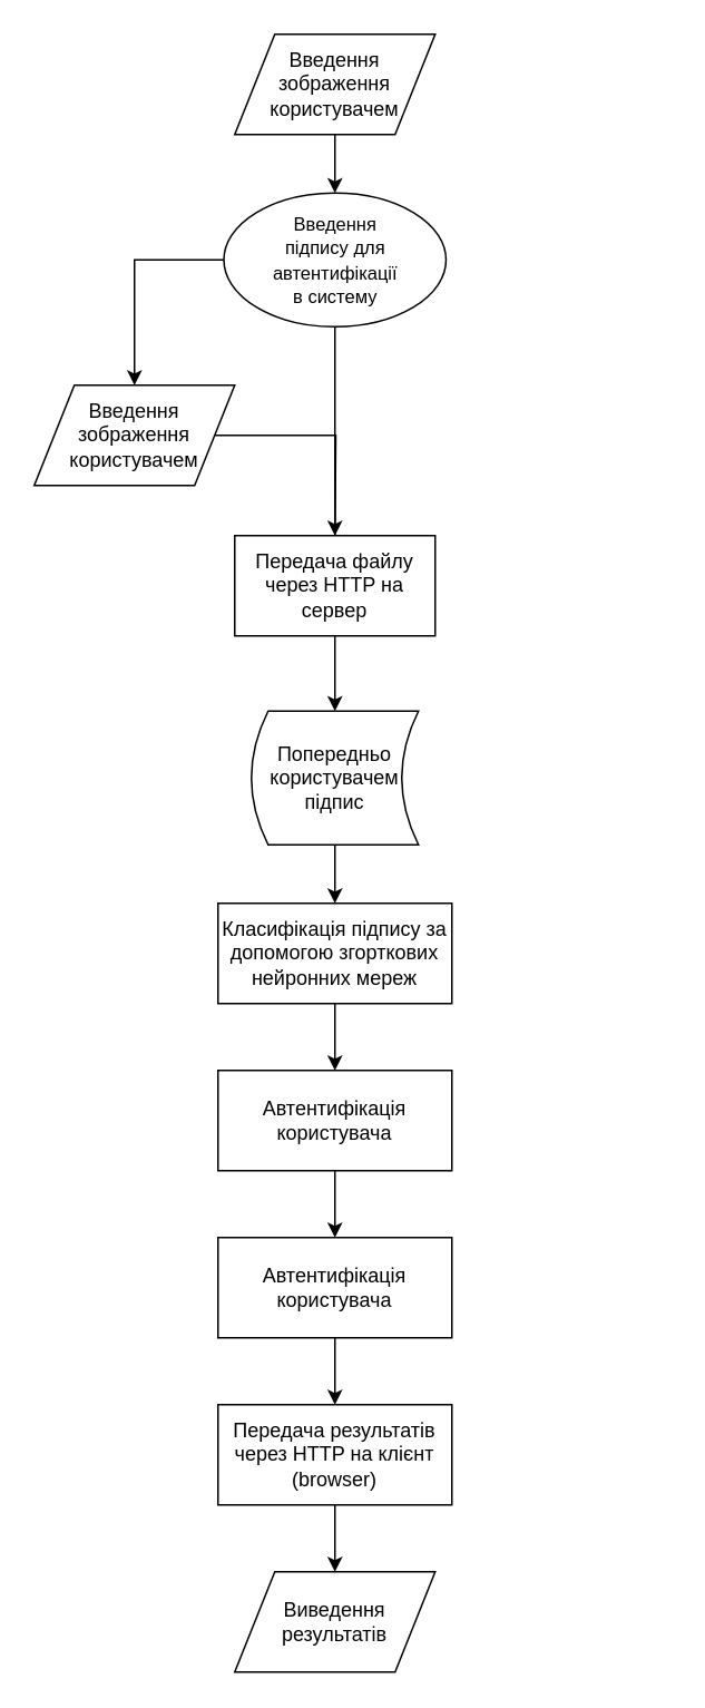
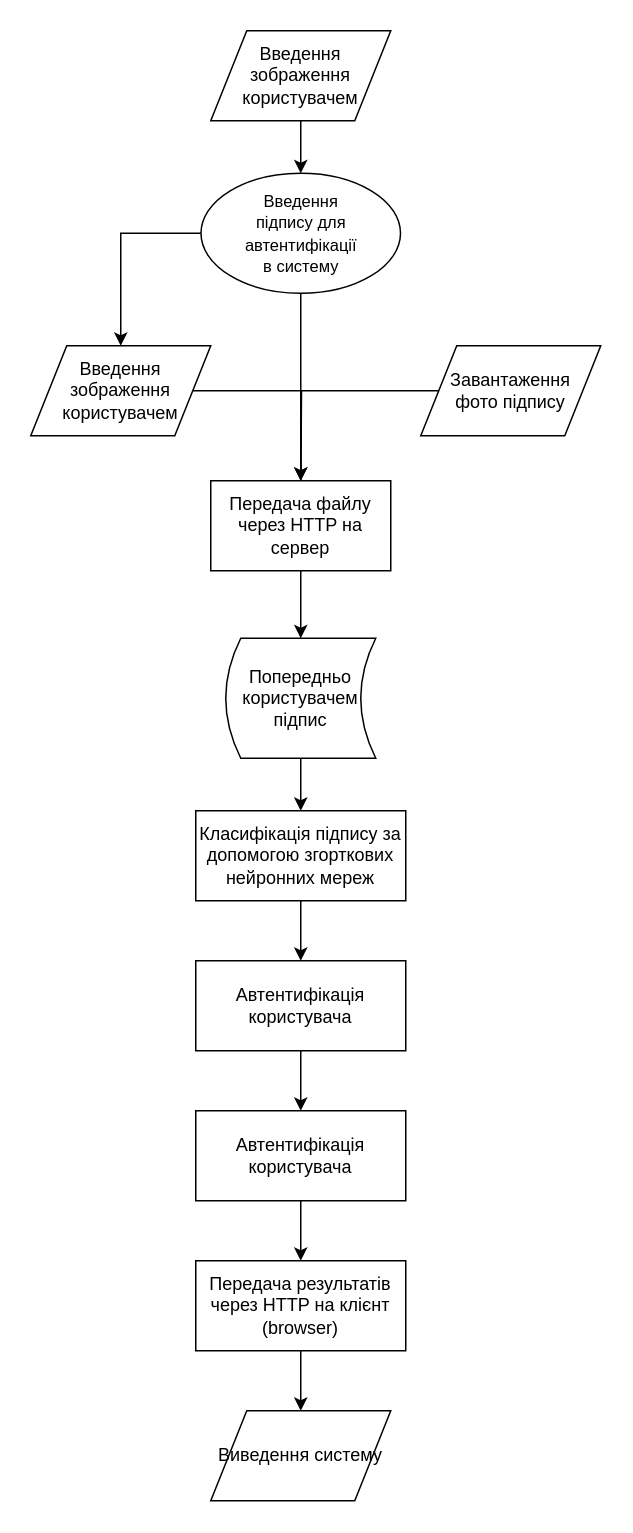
  <mxCell id="0" />
  <mxCell id="1" parent="0" />
  <mxCell id="2" style="edgeStyle=orthogonalEdgeStyle;rounded=0;orthogonalLoop=1;jettySize=auto;html=1;exitX=1;exitY=0.5;exitDx=0;exitDy=0;" parent="1" source="3" edge="1"><mxGeometry relative="1" as="geometry"><mxPoint x="200" y="330" as="targetPoint" /></mxGeometry></mxCell>
  <mxCell id="3" value="Введення зображення користувачем" style="shape=parallelogram;perimeter=parallelogramPerimeter;whiteSpace=wrap;html=1;" parent="1" vertex="1"><mxGeometry x="20" y="230" width="120" height="60" as="geometry" /></mxCell>
+ <mxCell id="4" style="edgeStyle=orthogonalEdgeStyle;rounded=0;orthogonalLoop=1;jettySize=auto;html=1;exitX=0;exitY=0.5;exitDx=0;exitDy=0;entryX=0.5;entryY=0;entryDx=0;entryDy=0;" parent="1" source="5" target="9" edge="1"><mxGeometry relative="1" as="geometry" /></mxCell>
+ <mxCell id="5" value="Завантаження&lt;br&gt;фото підпису" style="shape=parallelogram;perimeter=parallelogramPerimeter;whiteSpace=wrap;html=1;" parent="1" vertex="1"><mxGeometry x="280" y="230" width="120" height="60" as="geometry" /></mxCell>
  <mxCell id="6" style="edgeStyle=orthogonalEdgeStyle;rounded=0;orthogonalLoop=1;jettySize=auto;html=1;exitX=0.5;exitY=1;exitDx=0;exitDy=0;entryX=0.5;entryY=0;entryDx=0;entryDy=0;" parent="1" source="7" target="11" edge="1"><mxGeometry relative="1" as="geometry" /></mxCell>
  <mxCell id="7" value="Попередньо користувачем підпис" style="shape=dataStorage;whiteSpace=wrap;html=1;" parent="1" vertex="1"><mxGeometry x="150" y="425" width="100" height="80" as="geometry" /></mxCell>
  <mxCell id="8" style="edgeStyle=orthogonalEdgeStyle;rounded=0;orthogonalLoop=1;jettySize=auto;html=1;exitX=0.5;exitY=1;exitDx=0;exitDy=0;entryX=0.5;entryY=0;entryDx=0;entryDy=0;" parent="1" source="9" target="7" edge="1"><mxGeometry relative="1" as="geometry" /></mxCell>
  <mxCell id="9" value="Передача файлу через HTTP на сервер" style="rounded=0;whiteSpace=wrap;html=1;" parent="1" vertex="1"><mxGeometry x="140" y="320" width="120" height="60" as="geometry" /></mxCell>
  <mxCell id="10" value="" style="edgeStyle=orthogonalEdgeStyle;rounded=0;orthogonalLoop=1;jettySize=auto;html=1;" parent="1" source="11" target="13" edge="1"><mxGeometry relative="1" as="geometry" /></mxCell>
  <mxCell id="11" value="Класифікація підпису за допомогою згорткових нейронних мереж" style="rounded=0;whiteSpace=wrap;html=1;" parent="1" vertex="1"><mxGeometry x="130" y="540" width="140" height="60" as="geometry" /></mxCell>
  <mxCell id="12" value="" style="edgeStyle=orthogonalEdgeStyle;rounded=0;orthogonalLoop=1;jettySize=auto;html=1;" parent="1" source="13" target="15" edge="1"><mxGeometry relative="1" as="geometry" /></mxCell>
  <mxCell id="13" value="Автентифікація користувача" style="rounded=0;whiteSpace=wrap;html=1;" parent="1" vertex="1"><mxGeometry x="130" y="640" width="140" height="60" as="geometry" /></mxCell>
  <mxCell id="14" value="" style="edgeStyle=orthogonalEdgeStyle;rounded=0;orthogonalLoop=1;jettySize=auto;html=1;" parent="1" source="15" target="17" edge="1"><mxGeometry relative="1" as="geometry" /></mxCell>
  <mxCell id="15" value="Автентифікація користувача" style="rounded=0;whiteSpace=wrap;html=1;" parent="1" vertex="1"><mxGeometry x="130" y="740" width="140" height="60" as="geometry" /></mxCell>
  <mxCell id="16" style="edgeStyle=orthogonalEdgeStyle;rounded=0;orthogonalLoop=1;jettySize=auto;html=1;exitX=0.5;exitY=1;exitDx=0;exitDy=0;entryX=0.5;entryY=0;entryDx=0;entryDy=0;" parent="1" source="17" target="18" edge="1"><mxGeometry relative="1" as="geometry" /></mxCell>
  <mxCell id="17" value="Передача результатів через HTTP на клієнт (browser)" style="rounded=0;whiteSpace=wrap;html=1;" parent="1" vertex="1"><mxGeometry x="130" y="840" width="140" height="60" as="geometry" /></mxCell>
- <mxCell id="18" value="Виведення результатів" style="shape=parallelogram;perimeter=parallelogramPerimeter;whiteSpace=wrap;html=1;" parent="1" vertex="1"><mxGeometry x="140" y="940" width="120" height="60" as="geometry" /></mxCell>
+ <mxCell id="18" value="Виведення систему" style="shape=parallelogram;perimeter=parallelogramPerimeter;whiteSpace=wrap;html=1;" parent="1" vertex="1"><mxGeometry x="140" y="940" width="120" height="60" as="geometry" /></mxCell>
  <mxCell id="19" style="edgeStyle=orthogonalEdgeStyle;rounded=0;orthogonalLoop=1;jettySize=auto;html=1;" edge="1" parent="1" source="21" target="9"><mxGeometry relative="1" as="geometry" /></mxCell>
  <mxCell id="20" style="edgeStyle=orthogonalEdgeStyle;rounded=0;orthogonalLoop=1;jettySize=auto;html=1;entryX=0.5;entryY=0;entryDx=0;entryDy=0;" edge="1" parent="1" source="21" target="3"><mxGeometry relative="1" as="geometry"><Array as="points"><mxPoint x="80" y="155" /></Array></mxGeometry></mxCell>
  <mxCell id="21" value="&lt;font style=&quot;font-size: 11px&quot;&gt;Введення&lt;br&gt;підпису для автентифікації&lt;br&gt;в систему&lt;/font&gt;" style="ellipse;whiteSpace=wrap;html=1;" parent="1" vertex="1"><mxGeometry x="133.5" y="115" width="133" height="80" as="geometry" /></mxCell>
  <mxCell id="22" style="edgeStyle=orthogonalEdgeStyle;rounded=0;orthogonalLoop=1;jettySize=auto;html=1;exitX=0.5;exitY=1;exitDx=0;exitDy=0;entryX=0.5;entryY=0;entryDx=0;entryDy=0;" edge="1" parent="1" source="23" target="21"><mxGeometry relative="1" as="geometry" /></mxCell>
  <mxCell id="23" value="Введення зображення користувачем" style="shape=parallelogram;perimeter=parallelogramPerimeter;whiteSpace=wrap;html=1;" vertex="1" parent="1"><mxGeometry x="140" y="20" width="120" height="60" as="geometry" /></mxCell>
